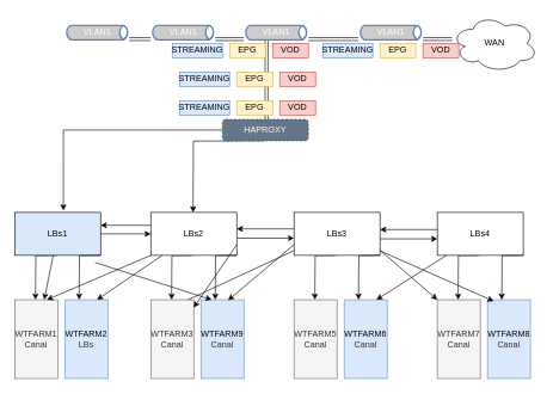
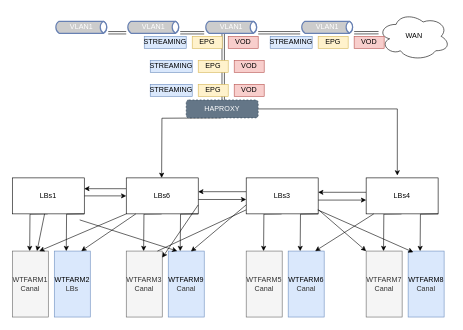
  <mxCell id="0" />
  <mxCell id="1" parent="0" />
- <mxCell id="2" value="" style="edgeStyle=orthogonalEdgeStyle;rounded=0;orthogonalLoop=1;jettySize=auto;html=1;entryX=0.567;entryY=-0.044;entryDx=0;entryDy=0;entryPerimeter=0;" edge="1" parent="1" source="5" target="8"><mxGeometry relative="1" as="geometry"><mxPoint x="80" y="186" as="targetPoint" /></mxGeometry></mxCell>
+ <mxCell id="3" value="" style="edgeStyle=orthogonalEdgeStyle;rounded=0;orthogonalLoop=1;jettySize=auto;html=1;entryX=0.433;entryY=-0.067;entryDx=0;entryDy=0;entryPerimeter=0;" edge="1" parent="1" source="5" target="28"><mxGeometry relative="1" as="geometry"><mxPoint x="660" y="181" as="targetPoint" /></mxGeometry></mxCell>
  <mxCell id="4" value="" style="edgeStyle=orthogonalEdgeStyle;rounded=0;orthogonalLoop=1;jettySize=auto;html=1;entryX=0.5;entryY=0;entryDx=0;entryDy=0;" edge="1" parent="1"><mxGeometry relative="1" as="geometry"><mxPoint x="369" y="196" as="sourcePoint" /><mxPoint x="269" y="296" as="targetPoint" /></mxGeometry></mxCell>
  <mxCell id="5" value="HAPROXY" style="rounded=1;whiteSpace=wrap;html=1;fillColor=#647687;fontColor=#ffffff;strokeColor=#314354;dashed=1;" parent="1" vertex="1"><mxGeometry x="310" y="166" width="120" height="30" as="geometry" /></mxCell>
  <mxCell id="6" value="" style="edgeStyle=orthogonalEdgeStyle;rounded=0;orthogonalLoop=1;jettySize=auto;html=1;entryX=0.5;entryY=0;entryDx=0;entryDy=0;" edge="1" parent="1"><mxGeometry relative="1" as="geometry"><mxPoint x="79" y="356" as="sourcePoint" /><mxPoint x="49" y="418" as="targetPoint" /></mxGeometry></mxCell>
  <mxCell id="7" value="" style="edgeStyle=none;rounded=0;orthogonalLoop=1;jettySize=auto;html=1;" edge="1" parent="1" source="8" target="15"><mxGeometry relative="1" as="geometry" /></mxCell>
- <mxCell id="8" value="LBs1" style="rounded=0;whiteSpace=wrap;html=1;fillColor=#dae8fc;" vertex="1" parent="1"><mxGeometry x="20" y="296" width="120" height="60" as="geometry" /></mxCell>
+ <mxCell id="8" value="LBs1" style="rounded=0;whiteSpace=wrap;html=1;" vertex="1" parent="1"><mxGeometry x="20" y="296" width="120" height="60" as="geometry" /></mxCell>
  <mxCell id="9" value="WTFARM1&lt;br&gt;Canal" style="rounded=0;whiteSpace=wrap;html=1;fillColor=#f5f5f5;fontColor=#333333;strokeColor=#666666;" vertex="1" parent="1"><mxGeometry x="20" y="418" width="60" height="110" as="geometry" /></mxCell>
  <mxCell id="10" value="WTFARM2&lt;br&gt;&lt;span style=&quot;color: rgb(51 , 51 , 51)&quot;&gt;LBs&lt;/span&gt;" style="rounded=0;whiteSpace=wrap;html=1;fillColor=#dae8fc;strokeColor=#6c8ebf;" vertex="1" parent="1"><mxGeometry x="90" y="418" width="60" height="110" as="geometry" /></mxCell>
  <mxCell id="11" value="" style="edgeStyle=orthogonalEdgeStyle;rounded=0;orthogonalLoop=1;jettySize=auto;html=1;entryX=0.5;entryY=0;entryDx=0;entryDy=0;" edge="1" parent="1"><mxGeometry relative="1" as="geometry"><mxPoint x="140" y="356" as="sourcePoint" /><mxPoint x="110" y="418" as="targetPoint" /></mxGeometry></mxCell>
  <mxCell id="12" value="" style="edgeStyle=orthogonalEdgeStyle;rounded=0;orthogonalLoop=1;jettySize=auto;html=1;entryX=0.5;entryY=0;entryDx=0;entryDy=0;" edge="1" parent="1"><mxGeometry relative="1" as="geometry"><mxPoint x="269" y="356" as="sourcePoint" /><mxPoint x="239" y="418" as="targetPoint" /></mxGeometry></mxCell>
  <mxCell id="13" value="" style="edgeStyle=none;rounded=0;orthogonalLoop=1;jettySize=auto;html=1;" edge="1" parent="1"><mxGeometry relative="1" as="geometry"><mxPoint x="210" y="314" as="sourcePoint" /><mxPoint x="140" y="314" as="targetPoint" /></mxGeometry></mxCell>
  <mxCell id="14" value="" style="edgeStyle=none;rounded=0;orthogonalLoop=1;jettySize=auto;html=1;" edge="1" parent="1"><mxGeometry relative="1" as="geometry"><mxPoint x="330" y="332" as="sourcePoint" /><mxPoint x="410" y="332" as="targetPoint" /></mxGeometry></mxCell>
- <mxCell id="15" value="LBs2" style="rounded=0;whiteSpace=wrap;html=1;" vertex="1" parent="1"><mxGeometry x="210" y="296" width="120" height="60" as="geometry" /></mxCell>
+ <mxCell id="15" value="LBs6" style="rounded=0;whiteSpace=wrap;html=1;" vertex="1" parent="1"><mxGeometry x="210" y="296" width="120" height="60" as="geometry" /></mxCell>
  <mxCell id="16" value="WTFARM3&lt;br&gt;Canal" style="rounded=0;whiteSpace=wrap;html=1;fillColor=#f5f5f5;fontColor=#333333;strokeColor=#666666;" vertex="1" parent="1"><mxGeometry x="210" y="418" width="60" height="110" as="geometry" /></mxCell>
  <mxCell id="17" value="WTFARM9&lt;br&gt;&lt;span style=&quot;color: rgb(51 , 51 , 51)&quot;&gt;Canal&lt;/span&gt;" style="rounded=0;whiteSpace=wrap;html=1;fillColor=#dae8fc;strokeColor=#6c8ebf;" vertex="1" parent="1"><mxGeometry x="280" y="418" width="60" height="110" as="geometry" /></mxCell>
  <mxCell id="18" value="" style="edgeStyle=orthogonalEdgeStyle;rounded=0;orthogonalLoop=1;jettySize=auto;html=1;entryX=0.5;entryY=0;entryDx=0;entryDy=0;" edge="1" parent="1"><mxGeometry relative="1" as="geometry"><mxPoint x="330" y="356" as="sourcePoint" /><mxPoint x="300" y="418" as="targetPoint" /></mxGeometry></mxCell>
  <mxCell id="19" value="" style="edgeStyle=orthogonalEdgeStyle;rounded=0;orthogonalLoop=1;jettySize=auto;html=1;entryX=0.5;entryY=0;entryDx=0;entryDy=0;" edge="1" parent="1"><mxGeometry relative="1" as="geometry"><mxPoint x="469" y="356" as="sourcePoint" /><mxPoint x="439" y="418" as="targetPoint" /></mxGeometry></mxCell>
  <mxCell id="20" value="" style="edgeStyle=none;rounded=0;orthogonalLoop=1;jettySize=auto;html=1;" edge="1" parent="1"><mxGeometry relative="1" as="geometry"><mxPoint x="410" y="319" as="sourcePoint" /><mxPoint x="330" y="319" as="targetPoint" /></mxGeometry></mxCell>
  <mxCell id="21" value="" style="edgeStyle=none;rounded=0;orthogonalLoop=1;jettySize=auto;html=1;" edge="1" parent="1"><mxGeometry relative="1" as="geometry"><mxPoint x="530" y="333" as="sourcePoint" /><mxPoint x="610" y="333" as="targetPoint" /></mxGeometry></mxCell>
  <mxCell id="22" value="LBs3" style="rounded=0;whiteSpace=wrap;html=1;" vertex="1" parent="1"><mxGeometry x="410" y="296" width="120" height="60" as="geometry" /></mxCell>
  <mxCell id="23" value="WTFARM5&lt;br&gt;Canal" style="rounded=0;whiteSpace=wrap;html=1;fillColor=#f5f5f5;fontColor=#333333;strokeColor=#666666;" vertex="1" parent="1"><mxGeometry x="410" y="418" width="60" height="110" as="geometry" /></mxCell>
  <mxCell id="24" value="WTFARM6&lt;br&gt;&lt;span style=&quot;color: rgb(51 , 51 , 51)&quot;&gt;Canal&lt;/span&gt;" style="rounded=0;whiteSpace=wrap;html=1;fillColor=#dae8fc;strokeColor=#6c8ebf;" vertex="1" parent="1"><mxGeometry x="480" y="418" width="60" height="110" as="geometry" /></mxCell>
  <mxCell id="25" value="" style="edgeStyle=orthogonalEdgeStyle;rounded=0;orthogonalLoop=1;jettySize=auto;html=1;entryX=0.5;entryY=0;entryDx=0;entryDy=0;" edge="1" parent="1"><mxGeometry relative="1" as="geometry"><mxPoint x="530" y="356" as="sourcePoint" /><mxPoint x="500" y="418" as="targetPoint" /></mxGeometry></mxCell>
  <mxCell id="26" value="" style="edgeStyle=orthogonalEdgeStyle;rounded=0;orthogonalLoop=1;jettySize=auto;html=1;entryX=0.5;entryY=0;entryDx=0;entryDy=0;" edge="1" parent="1"><mxGeometry relative="1" as="geometry"><mxPoint x="669" y="356" as="sourcePoint" /><mxPoint x="639" y="418" as="targetPoint" /></mxGeometry></mxCell>
  <mxCell id="27" value="" style="edgeStyle=none;rounded=0;orthogonalLoop=1;jettySize=auto;html=1;" edge="1" parent="1"><mxGeometry relative="1" as="geometry"><mxPoint x="610" y="320" as="sourcePoint" /><mxPoint x="530" y="320" as="targetPoint" /></mxGeometry></mxCell>
  <mxCell id="28" value="LBs4" style="rounded=0;whiteSpace=wrap;html=1;" vertex="1" parent="1"><mxGeometry x="610" y="296" width="120" height="60" as="geometry" /></mxCell>
  <mxCell id="29" value="WTFARM7&lt;br&gt;Canal" style="rounded=0;whiteSpace=wrap;html=1;fillColor=#f5f5f5;fontColor=#333333;strokeColor=#666666;" vertex="1" parent="1"><mxGeometry x="610" y="418" width="60" height="110" as="geometry" /></mxCell>
  <mxCell id="30" value="WTFARM8&lt;br&gt;&lt;span style=&quot;color: rgb(51 , 51 , 51)&quot;&gt;Canal&lt;/span&gt;" style="rounded=0;whiteSpace=wrap;html=1;fillColor=#dae8fc;strokeColor=#6c8ebf;" vertex="1" parent="1"><mxGeometry x="680" y="418" width="60" height="110" as="geometry" /></mxCell>
  <mxCell id="31" value="" style="edgeStyle=orthogonalEdgeStyle;rounded=0;orthogonalLoop=1;jettySize=auto;html=1;entryX=0.5;entryY=0;entryDx=0;entryDy=0;" edge="1" parent="1"><mxGeometry relative="1" as="geometry"><mxPoint x="730" y="356" as="sourcePoint" /><mxPoint x="700" y="418" as="targetPoint" /></mxGeometry></mxCell>
  <mxCell id="32" value="" style="endArrow=classic;html=1;rounded=0;entryX=0.75;entryY=0;entryDx=0;entryDy=0;" edge="1" parent="1" target="9"><mxGeometry width="50" height="50" relative="1" as="geometry"><mxPoint x="210" y="356" as="sourcePoint" /><mxPoint x="140" y="402.9" as="targetPoint" /></mxGeometry></mxCell>
  <mxCell id="33" value="" style="endArrow=classic;html=1;rounded=0;entryX=0.75;entryY=0;entryDx=0;entryDy=0;" edge="1" parent="1" source="15" target="10"><mxGeometry width="50" height="50" relative="1" as="geometry"><mxPoint x="220" y="366" as="sourcePoint" /><mxPoint x="75" y="428" as="targetPoint" /></mxGeometry></mxCell>
  <mxCell id="34" value="" style="endArrow=classic;html=1;rounded=0;" edge="1" parent="1" source="8" target="9"><mxGeometry width="50" height="50" relative="1" as="geometry"><mxPoint x="140" y="356" as="sourcePoint" /><mxPoint x="190" y="422.9" as="targetPoint" /></mxGeometry></mxCell>
  <mxCell id="35" value="" style="endArrow=classic;html=1;rounded=0;entryX=0.25;entryY=0;entryDx=0;entryDy=0;" edge="1" parent="1" target="17"><mxGeometry width="50" height="50" relative="1" as="geometry"><mxPoint x="132.391" y="366" as="sourcePoint" /><mxPoint x="220" y="428" as="targetPoint" /></mxGeometry></mxCell>
  <mxCell id="36" value="" style="endArrow=classic;html=1;rounded=0;exitX=1;exitY=0.75;exitDx=0;exitDy=0;" edge="1" parent="1" source="15" target="16"><mxGeometry width="50" height="50" relative="1" as="geometry"><mxPoint x="330" y="356" as="sourcePoint" /><mxPoint x="510" y="425" as="targetPoint" /></mxGeometry></mxCell>
  <mxCell id="37" value="" style="endArrow=none;html=1;rounded=0;entryX=0.867;entryY=0;entryDx=0;entryDy=0;exitX=0;exitY=0.889;exitDx=0;exitDy=0;entryPerimeter=0;exitPerimeter=0;" edge="1" parent="1" source="22" target="16"><mxGeometry width="50" height="50" relative="1" as="geometry"><mxPoint x="415" y="356" as="sourcePoint" /><mxPoint x="270" y="418" as="targetPoint" /></mxGeometry></mxCell>
  <mxCell id="38" value="" style="endArrow=classic;html=1;rounded=0;exitX=0;exitY=0.75;exitDx=0;exitDy=0;entryX=0.633;entryY=0.006;entryDx=0;entryDy=0;entryPerimeter=0;" edge="1" parent="1" source="22" target="17"><mxGeometry width="50" height="50" relative="1" as="geometry"><mxPoint x="420" y="359.34" as="sourcePoint" /><mxPoint x="272.02" y="428" as="targetPoint" /></mxGeometry></mxCell>
  <mxCell id="39" value="" style="endArrow=classic;html=1;rounded=0;exitX=0.994;exitY=0.889;exitDx=0;exitDy=0;exitPerimeter=0;entryX=0.144;entryY=0.018;entryDx=0;entryDy=0;entryPerimeter=0;" edge="1" parent="1" source="22" target="30"><mxGeometry width="50" height="50" relative="1" as="geometry"><mxPoint x="530" y="356" as="sourcePoint" /><mxPoint x="700" y="416" as="targetPoint" /></mxGeometry></mxCell>
  <mxCell id="40" value="" style="endArrow=classic;html=1;rounded=0;exitX=1.006;exitY=0.889;exitDx=0;exitDy=0;exitPerimeter=0;entryX=0;entryY=0;entryDx=0;entryDy=0;" edge="1" parent="1" source="22" target="29"><mxGeometry width="50" height="50" relative="1" as="geometry"><mxPoint x="520" y="356" as="sourcePoint" /><mxPoint x="620" y="416" as="targetPoint" /></mxGeometry></mxCell>
  <mxCell id="41" value="" style="endArrow=classic;html=1;rounded=0;entryX=0.75;entryY=0;entryDx=0;entryDy=0;" edge="1" parent="1" source="28" target="24"><mxGeometry width="50" height="50" relative="1" as="geometry"><mxPoint x="620" y="366" as="sourcePoint" /><mxPoint x="465" y="428" as="targetPoint" /></mxGeometry></mxCell>
  <mxCell id="42" value="" style="edgeStyle=none;rounded=0;orthogonalLoop=1;jettySize=auto;html=1;shape=link;" edge="1" parent="1" source="43" target="46"><mxGeometry relative="1" as="geometry" /></mxCell>
  <mxCell id="43" value="VLAN1" style="html=1;outlineConnect=0;fillColor=#CCCCCC;strokeColor=#6881B3;gradientColor=none;gradientDirection=north;strokeWidth=2;shape=mxgraph.networks.bus;gradientColor=none;gradientDirection=north;fontColor=#ffffff;perimeter=backbonePerimeter;backboneSize=20;" vertex="1" parent="1"><mxGeometry x="90" y="40" width="90" height="10" as="geometry" /></mxCell>
  <mxCell id="44" value="WAN" style="ellipse;shape=cloud;whiteSpace=wrap;html=1;" vertex="1" parent="1"><mxGeometry x="630" y="20" width="120" height="80" as="geometry" /></mxCell>
  <mxCell id="45" value="" style="edgeStyle=none;rounded=0;orthogonalLoop=1;jettySize=auto;html=1;shape=link;" edge="1" parent="1" source="46" target="49"><mxGeometry relative="1" as="geometry" /></mxCell>
  <mxCell id="46" value="VLAN1" style="html=1;outlineConnect=0;fillColor=#CCCCCC;strokeColor=#6881B3;gradientColor=none;gradientDirection=north;strokeWidth=2;shape=mxgraph.networks.bus;gradientColor=none;gradientDirection=north;fontColor=#ffffff;perimeter=backbonePerimeter;backboneSize=20;" vertex="1" parent="1"><mxGeometry x="210" y="40" width="90" height="10" as="geometry" /></mxCell>
  <mxCell id="47" value="" style="edgeStyle=none;rounded=0;orthogonalLoop=1;jettySize=auto;html=1;shape=link;" edge="1" parent="1" source="49" target="5"><mxGeometry relative="1" as="geometry" /></mxCell>
  <mxCell id="48" value="" style="edgeStyle=none;rounded=0;orthogonalLoop=1;jettySize=auto;html=1;shape=link;" edge="1" parent="1" source="49" target="51"><mxGeometry relative="1" as="geometry" /></mxCell>
  <mxCell id="49" value="VLAN1" style="html=1;outlineConnect=0;fillColor=#CCCCCC;strokeColor=#6881B3;gradientColor=none;gradientDirection=north;strokeWidth=2;shape=mxgraph.networks.bus;gradientColor=none;gradientDirection=north;fontColor=#ffffff;perimeter=backbonePerimeter;backboneSize=20;" vertex="1" parent="1"><mxGeometry x="340" y="40" width="90" height="10" as="geometry" /></mxCell>
  <mxCell id="50" value="" style="edgeStyle=none;rounded=0;orthogonalLoop=1;jettySize=auto;html=1;shape=link;" edge="1" parent="1" source="51" target="44"><mxGeometry relative="1" as="geometry" /></mxCell>
  <mxCell id="51" value="VLAN1" style="html=1;outlineConnect=0;fillColor=#CCCCCC;strokeColor=#6881B3;gradientColor=none;gradientDirection=north;strokeWidth=2;shape=mxgraph.networks.bus;gradientColor=none;gradientDirection=north;fontColor=#ffffff;perimeter=backbonePerimeter;backboneSize=20;" vertex="1" parent="1"><mxGeometry x="500" y="40" width="90" height="10" as="geometry" /></mxCell>
  <mxCell id="52" value="VOD" style="whiteSpace=wrap;html=1;fillColor=#f8cecc;strokeColor=#b85450;" vertex="1" parent="1"><mxGeometry x="590" y="60" width="50" height="20" as="geometry" /></mxCell>
  <mxCell id="53" value="EPG" style="whiteSpace=wrap;html=1;fillColor=#fff2cc;strokeColor=#d6b656;" vertex="1" parent="1"><mxGeometry x="530" y="60" width="50" height="20" as="geometry" /></mxCell>
  <mxCell id="54" value="STREAMING" style="whiteSpace=wrap;html=1;fillColor=#dae8fc;strokeColor=#6c8ebf;" vertex="1" parent="1"><mxGeometry x="450" y="60" width="70" height="20" as="geometry" /></mxCell>
  <mxCell id="55" value="VOD" style="whiteSpace=wrap;html=1;fillColor=#f8cecc;strokeColor=#b85450;" vertex="1" parent="1"><mxGeometry x="380" y="60" width="50" height="20" as="geometry" /></mxCell>
  <mxCell id="56" value="EPG" style="whiteSpace=wrap;html=1;fillColor=#fff2cc;strokeColor=#d6b656;" vertex="1" parent="1"><mxGeometry x="320" y="60" width="50" height="20" as="geometry" /></mxCell>
  <mxCell id="57" value="STREAMING" style="whiteSpace=wrap;html=1;fillColor=#dae8fc;strokeColor=#6c8ebf;" vertex="1" parent="1"><mxGeometry x="240" y="60" width="70" height="20" as="geometry" /></mxCell>
  <mxCell id="58" value="VOD" style="whiteSpace=wrap;html=1;fillColor=#f8cecc;strokeColor=#b85450;" vertex="1" parent="1"><mxGeometry x="390" y="140" width="50" height="20" as="geometry" /></mxCell>
  <mxCell id="59" value="EPG" style="whiteSpace=wrap;html=1;fillColor=#fff2cc;strokeColor=#d6b656;" vertex="1" parent="1"><mxGeometry x="330" y="140" width="50" height="20" as="geometry" /></mxCell>
  <mxCell id="60" value="STREAMING" style="whiteSpace=wrap;html=1;fillColor=#dae8fc;strokeColor=#6c8ebf;" vertex="1" parent="1"><mxGeometry x="250" y="140" width="70" height="20" as="geometry" /></mxCell>
  <mxCell id="61" value="VOD" style="whiteSpace=wrap;html=1;fillColor=#f8cecc;strokeColor=#b85450;" vertex="1" parent="1"><mxGeometry x="390" y="100" width="50" height="20" as="geometry" /></mxCell>
  <mxCell id="62" value="EPG" style="whiteSpace=wrap;html=1;fillColor=#fff2cc;strokeColor=#d6b656;" vertex="1" parent="1"><mxGeometry x="330" y="100" width="50" height="20" as="geometry" /></mxCell>
  <mxCell id="63" value="STREAMING" style="whiteSpace=wrap;html=1;fillColor=#dae8fc;strokeColor=#6c8ebf;" vertex="1" parent="1"><mxGeometry x="250" y="100" width="70" height="20" as="geometry" /></mxCell>
